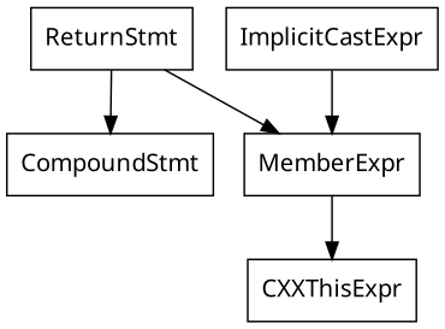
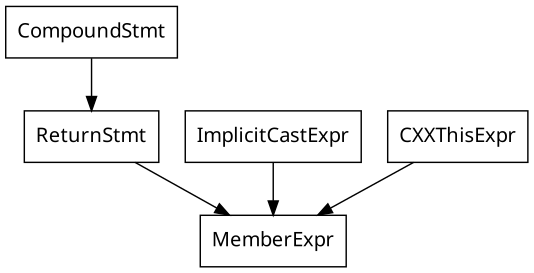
  digraph {
    fontname="Noto Sans"
    node [fontname="Noto Sans" shape=record]
    edge [fontname="Noto Sans"]
    n1 [label="{CompoundStmt}"]
    n2 [label="{ReturnStmt}"]
    n3 [label="{MemberExpr}"]
    n4 [label="{ImplicitCastExpr}"]
    n5 [label="{CXXThisExpr}"]
-   n2 -> n1
+   n1 -> n2
    n2 -> n3
-   n3 -> n5
+   n5 -> n3
    n4 -> n3
  }
